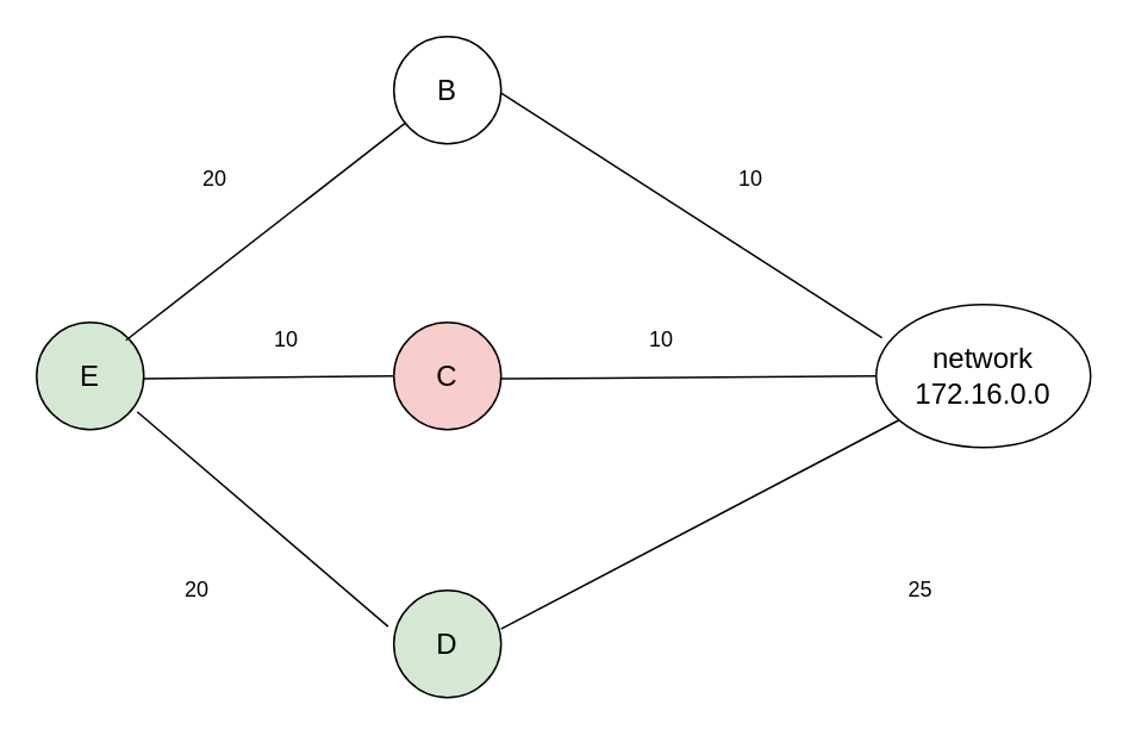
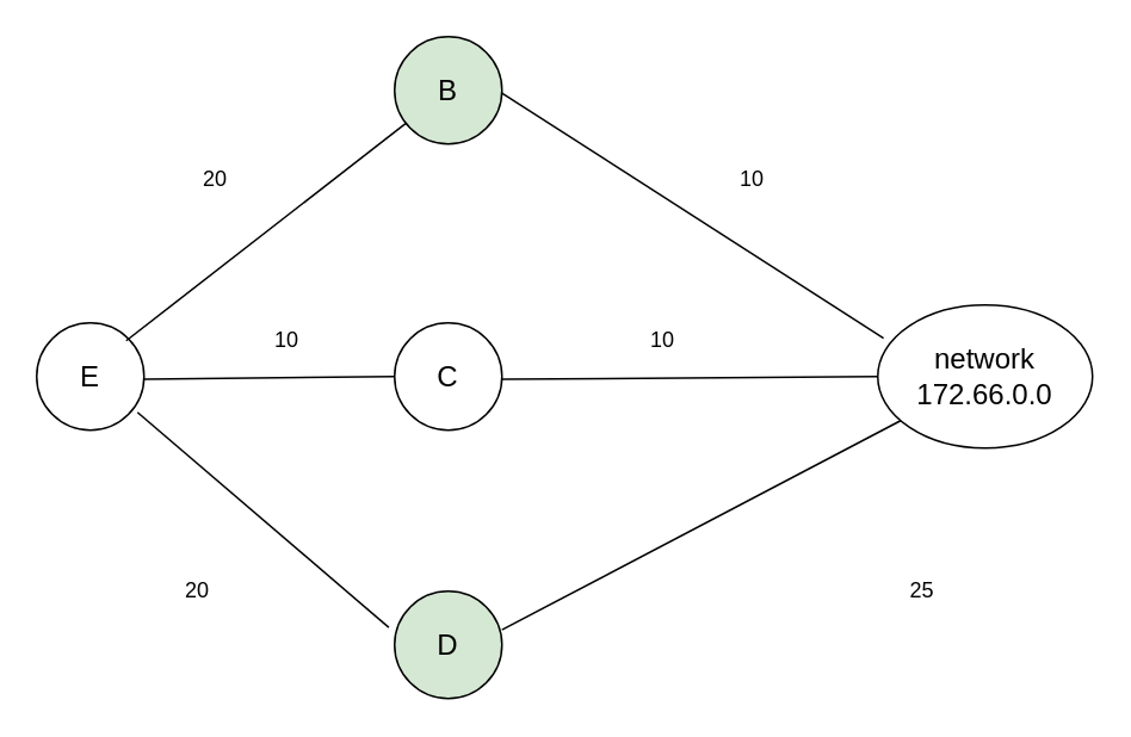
  <mxCell id="0" />
  <mxCell id="1" parent="0" />
- <mxCell id="2" value="&lt;font style=&quot;font-size: 16px&quot;&gt;E&lt;/font&gt;" style="ellipse;whiteSpace=wrap;html=1;aspect=fixed;fillColor=#d5e8d4;" vertex="1" parent="1"><mxGeometry x="20" y="180" width="60" height="60" as="geometry" /></mxCell>
+ <mxCell id="2" value="&lt;font style=&quot;font-size: 16px&quot;&gt;E&lt;/font&gt;" style="ellipse;whiteSpace=wrap;html=1;aspect=fixed;" vertex="1" parent="1"><mxGeometry x="20" y="180" width="60" height="60" as="geometry" /></mxCell>
  <mxCell id="3" value="&lt;font style=&quot;font-size: 16px&quot;&gt;D&lt;/font&gt;" style="ellipse;whiteSpace=wrap;html=1;aspect=fixed;fillColor=#d5e8d4;" vertex="1" parent="1"><mxGeometry x="220" y="330" width="60" height="60" as="geometry" /></mxCell>
- <mxCell id="4" value="&lt;font style=&quot;font-size: 16px&quot;&gt;C&lt;/font&gt;" style="ellipse;whiteSpace=wrap;html=1;aspect=fixed;fillColor=#f8cecc;" vertex="1" parent="1"><mxGeometry x="220" y="180" width="60" height="60" as="geometry" /></mxCell>
- <mxCell id="5" value="&lt;font style=&quot;font-size: 16px&quot;&gt;B&lt;/font&gt;" style="ellipse;whiteSpace=wrap;html=1;aspect=fixed;" vertex="1" parent="1"><mxGeometry x="220" y="20" width="60" height="60" as="geometry" /></mxCell>
- <mxCell id="6" value="&lt;font style=&quot;font-size: 16px&quot;&gt;network&lt;br&gt;172.16.0.0&lt;/font&gt;" style="ellipse;whiteSpace=wrap;html=1;" vertex="1" parent="1"><mxGeometry x="490" y="170" width="120" height="80" as="geometry" /></mxCell>
+ <mxCell id="4" value="&lt;font style=&quot;font-size: 16px&quot;&gt;C&lt;/font&gt;" style="ellipse;whiteSpace=wrap;html=1;aspect=fixed;" vertex="1" parent="1"><mxGeometry x="220" y="180" width="60" height="60" as="geometry" /></mxCell>
+ <mxCell id="5" value="&lt;font style=&quot;font-size: 16px&quot;&gt;B&lt;/font&gt;" style="ellipse;whiteSpace=wrap;html=1;aspect=fixed;fillColor=#d5e8d4;" vertex="1" parent="1"><mxGeometry x="220" y="20" width="60" height="60" as="geometry" /></mxCell>
+ <mxCell id="6" value="&lt;font style=&quot;font-size: 16px&quot;&gt;network&lt;br&gt;172.66.0.0&lt;/font&gt;" style="ellipse;whiteSpace=wrap;html=1;" vertex="1" parent="1"><mxGeometry x="490" y="170" width="120" height="80" as="geometry" /></mxCell>
  <mxCell id="7" value="" style="endArrow=none;html=1;" edge="1" parent="1" target="5"><mxGeometry width="50" height="50" relative="1" as="geometry"><mxPoint x="70" y="190" as="sourcePoint" /><mxPoint x="120" y="140" as="targetPoint" /></mxGeometry></mxCell>
  <mxCell id="8" value="" style="endArrow=none;html=1;entryX=0;entryY=0.5;entryDx=0;entryDy=0;" edge="1" parent="1" target="4"><mxGeometry width="50" height="50" relative="1" as="geometry"><mxPoint x="80" y="211.58" as="sourcePoint" /><mxPoint x="236.319" y="89.998" as="targetPoint" /></mxGeometry></mxCell>
  <mxCell id="9" value="" style="endArrow=none;html=1;exitX=-0.054;exitY=0.338;exitDx=0;exitDy=0;exitPerimeter=0;" edge="1" parent="1" source="3"><mxGeometry width="50" height="50" relative="1" as="geometry"><mxPoint x="-80" y="351.58" as="sourcePoint" /><mxPoint x="76.319" y="229.998" as="targetPoint" /></mxGeometry></mxCell>
  <mxCell id="10" value="" style="endArrow=none;html=1;entryX=0.027;entryY=0.232;entryDx=0;entryDy=0;entryPerimeter=0;" edge="1" parent="1" target="6"><mxGeometry width="50" height="50" relative="1" as="geometry"><mxPoint x="280" y="51.58" as="sourcePoint" /><mxPoint x="436.319" y="-70.002" as="targetPoint" /></mxGeometry></mxCell>
  <mxCell id="11" value="" style="endArrow=none;html=1;" edge="1" parent="1" target="6"><mxGeometry width="50" height="50" relative="1" as="geometry"><mxPoint x="280" y="351.58" as="sourcePoint" /><mxPoint x="436.319" y="229.998" as="targetPoint" /></mxGeometry></mxCell>
  <mxCell id="12" value="" style="endArrow=none;html=1;entryX=0;entryY=0.5;entryDx=0;entryDy=0;" edge="1" parent="1" target="6"><mxGeometry width="50" height="50" relative="1" as="geometry"><mxPoint x="280" y="211.58" as="sourcePoint" /><mxPoint x="436.319" y="89.998" as="targetPoint" /></mxGeometry></mxCell>
  <mxCell id="13" value="20" style="text;html=1;strokeColor=none;fillColor=none;align=center;verticalAlign=middle;whiteSpace=wrap;rounded=0;" vertex="1" parent="1"><mxGeometry x="100" y="90" width="40" height="20" as="geometry" /></mxCell>
  <mxCell id="14" value="10" style="text;html=1;strokeColor=none;fillColor=none;align=center;verticalAlign=middle;whiteSpace=wrap;rounded=0;" vertex="1" parent="1"><mxGeometry x="400" y="90" width="40" height="20" as="geometry" /></mxCell>
  <mxCell id="15" value="10" style="text;html=1;strokeColor=none;fillColor=none;align=center;verticalAlign=middle;whiteSpace=wrap;rounded=0;" vertex="1" parent="1"><mxGeometry x="350" y="180" width="40" height="20" as="geometry" /></mxCell>
  <mxCell id="16" value="10" style="text;html=1;strokeColor=none;fillColor=none;align=center;verticalAlign=middle;whiteSpace=wrap;rounded=0;" vertex="1" parent="1"><mxGeometry x="140" y="180" width="40" height="20" as="geometry" /></mxCell>
  <mxCell id="17" value="20" style="text;html=1;strokeColor=none;fillColor=none;align=center;verticalAlign=middle;whiteSpace=wrap;rounded=0;" vertex="1" parent="1"><mxGeometry x="90" y="320" width="40" height="20" as="geometry" /></mxCell>
  <mxCell id="18" value="25" style="text;html=1;strokeColor=none;fillColor=none;align=center;verticalAlign=middle;whiteSpace=wrap;rounded=0;" vertex="1" parent="1"><mxGeometry x="495" y="320" width="40" height="20" as="geometry" /></mxCell>
